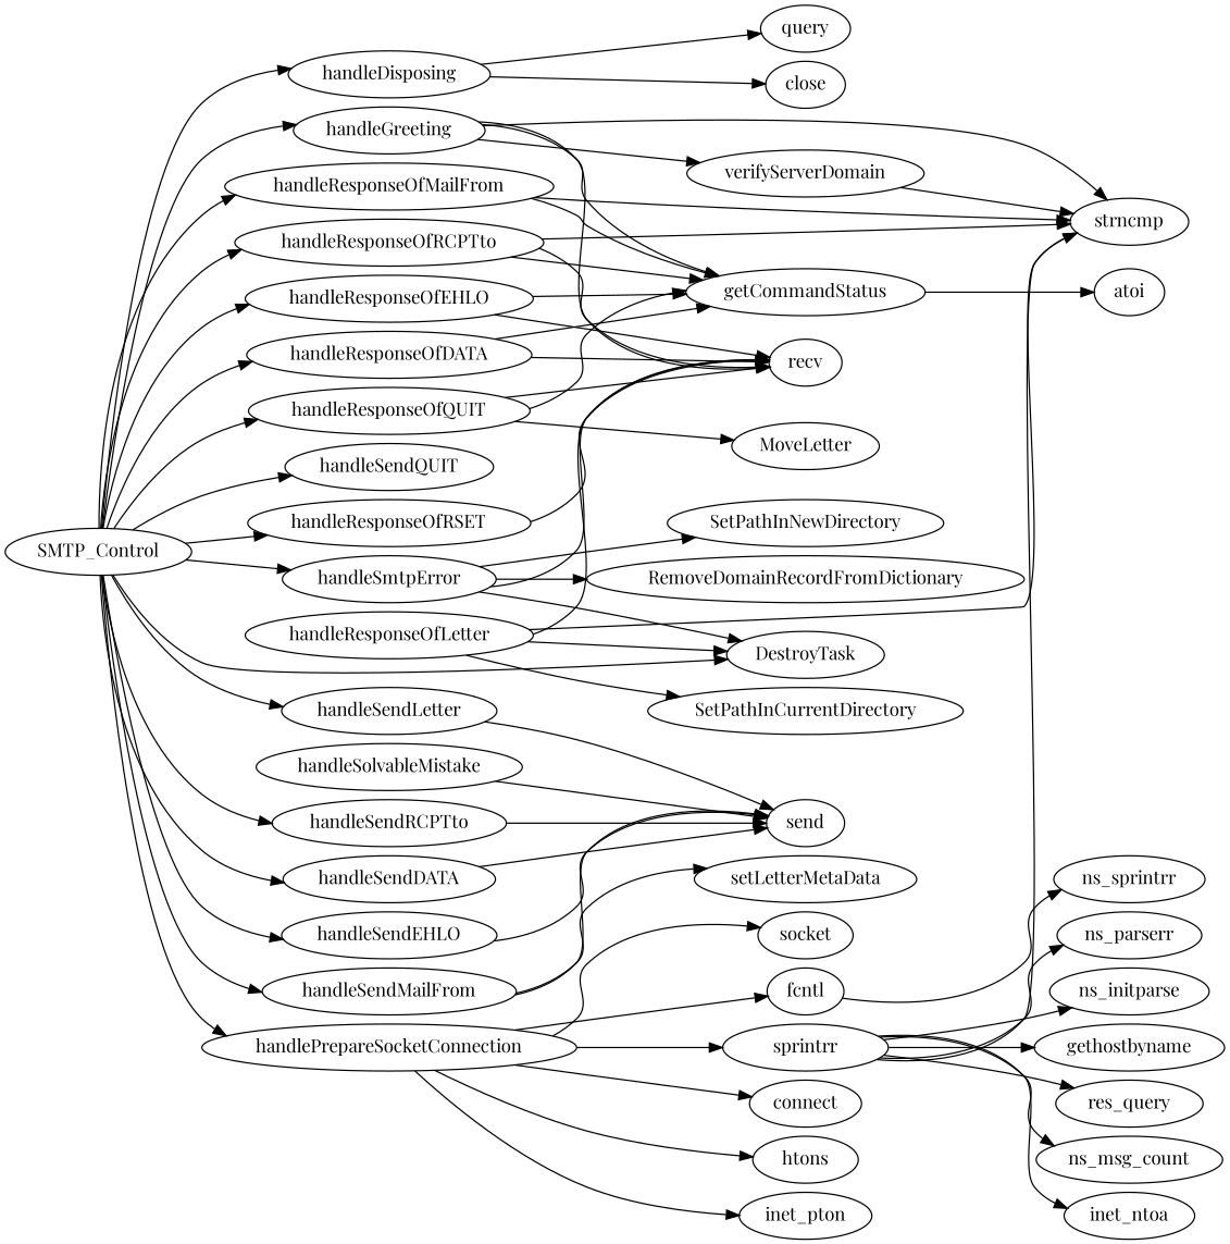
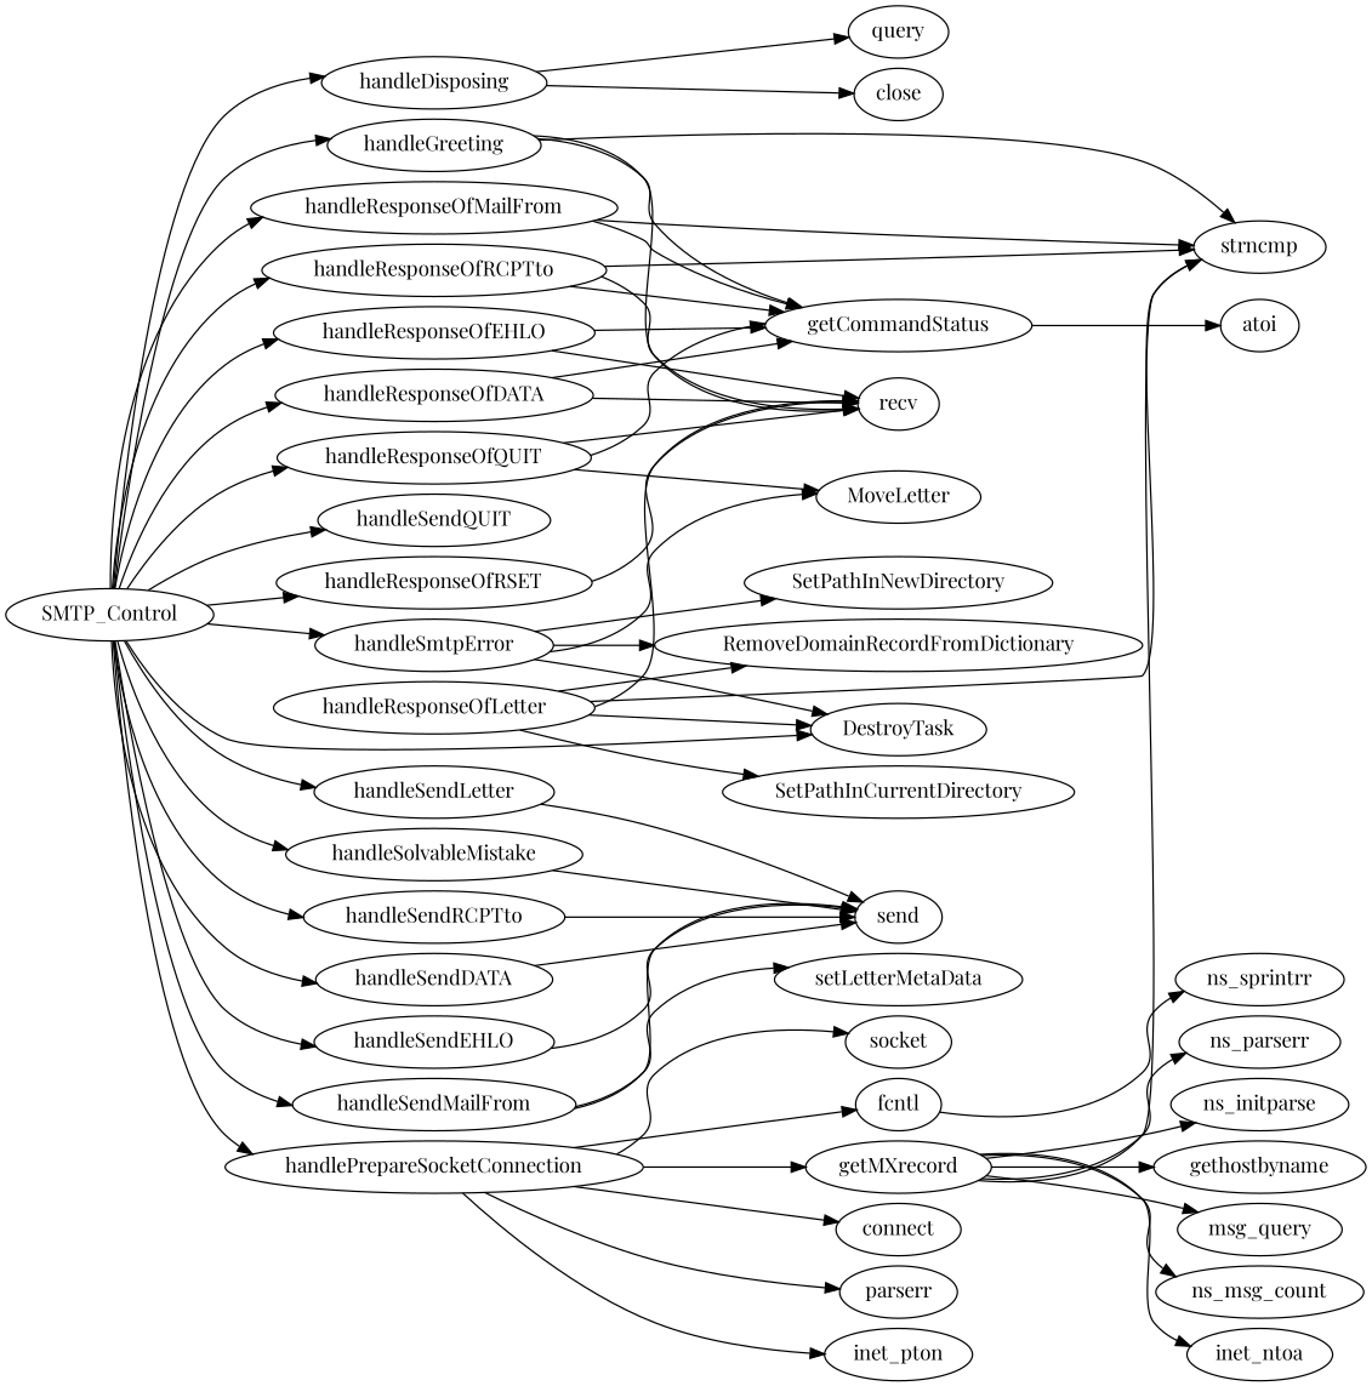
  digraph {
    defaultdist=0.1
    fontname="Playfair Display"
    nodesep=0.1
    rankdir=LR
    ranksep=0.1
    node [fontname="Playfair Display"]
    edge [fontname="Playfair Display"]
    SMTP_Control
    handleGreeting
    handleResponseOfMailFrom
    handleResponseOfRSET
    handleSmtpError
    handleResponseOfEHLO
    handleResponseOfDATA
    handleSendQUIT
    handleResponseOfRCPTto
    handleSendEHLO
    handleSendLetter
    handlePrepareSocketConnection
    handleSendMailFrom
    handleDisposing
    handleResponseOfQUIT
    handleSolvableMistake
    handleSendRCPTto
    handleSendDATA
    DestroyTask
    getCommandStatus
    recv
    strncmp
-   verifyServerDomain
    RemoveDomainRecordFromDictionary
    MoveLetter
    SetPathInNewDirectory
    send
    handleResponseOfLetter
    SetPathInCurrentDirectory
-   getMXrecord [label=sprintrr]
+   getMXrecord
    connect
-   htons
+   htons [label=parserr]
    inet_pton
    socket
    fcntl
    setLetterMetaData
    n37 [label=query]
    close
    atoi
    gethostbyname
-   res_query
+   res_query [label=msg_query]
    ns_msg_count
    inet_ntoa
    ns_parserr
    ns_initparse
    ns_sprintrr
    SMTP_Control -> handleGreeting
    SMTP_Control -> handleResponseOfMailFrom
    SMTP_Control -> handleResponseOfRSET
    SMTP_Control -> handleSmtpError
    SMTP_Control -> handleResponseOfEHLO
    SMTP_Control -> handleResponseOfDATA
    SMTP_Control -> handleSendQUIT
    SMTP_Control -> handleResponseOfRCPTto
    SMTP_Control -> handleSendEHLO
    SMTP_Control -> handleSendLetter
    SMTP_Control -> handlePrepareSocketConnection
    SMTP_Control -> handleSendMailFrom
    SMTP_Control -> handleDisposing
    SMTP_Control -> handleResponseOfQUIT
+   SMTP_Control -> handleSolvableMistake
    SMTP_Control -> handleSendRCPTto
    SMTP_Control -> handleSendDATA
    SMTP_Control -> DestroyTask
    handleGreeting -> getCommandStatus
    handleGreeting -> recv
    handleGreeting -> strncmp
-   handleGreeting -> verifyServerDomain
    handleResponseOfMailFrom -> getCommandStatus
    handleResponseOfMailFrom -> strncmp
    handleResponseOfRSET -> recv
    handleSmtpError -> DestroyTask
    handleSmtpError -> RemoveDomainRecordFromDictionary
-   handleSmtpError -> recv
+   handleSmtpError -> MoveLetter
    handleSmtpError -> SetPathInNewDirectory
    handleResponseOfEHLO -> getCommandStatus
    handleResponseOfEHLO -> recv
    handleResponseOfDATA -> getCommandStatus
    handleResponseOfDATA -> recv
    handleResponseOfRCPTto -> getCommandStatus
    handleResponseOfRCPTto -> recv
    handleResponseOfRCPTto -> strncmp
    handleSendEHLO -> send
    handleSendLetter -> send
    handlePrepareSocketConnection -> getMXrecord
    handlePrepareSocketConnection -> connect
    handlePrepareSocketConnection -> htons
    handlePrepareSocketConnection -> inet_pton
    handlePrepareSocketConnection -> socket
    handlePrepareSocketConnection -> fcntl
    handleSendMailFrom -> send
    handleSendMailFrom -> setLetterMetaData
    handleDisposing -> n37
    handleDisposing -> close
    handleResponseOfQUIT -> getCommandStatus
    handleResponseOfQUIT -> recv
    handleResponseOfQUIT -> MoveLetter
    handleSolvableMistake -> send
    handleSendRCPTto -> send
    handleSendDATA -> send
    getCommandStatus -> atoi
-   verifyServerDomain -> strncmp
    handleResponseOfLetter -> DestroyTask
    handleResponseOfLetter -> recv
    handleResponseOfLetter -> strncmp
+   handleResponseOfLetter -> RemoveDomainRecordFromDictionary
    handleResponseOfLetter -> SetPathInCurrentDirectory
    getMXrecord -> strncmp
    getMXrecord -> gethostbyname
    getMXrecord -> res_query
    getMXrecord -> ns_msg_count
    getMXrecord -> inet_ntoa
    getMXrecord -> ns_parserr
    getMXrecord -> ns_initparse
    fcntl -> ns_sprintrr
  }
